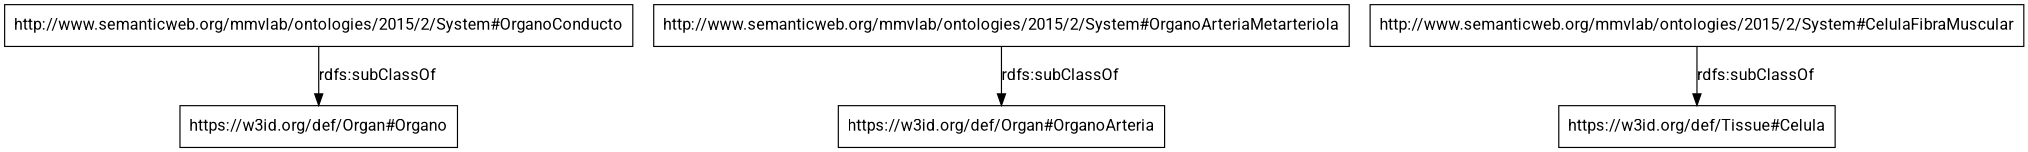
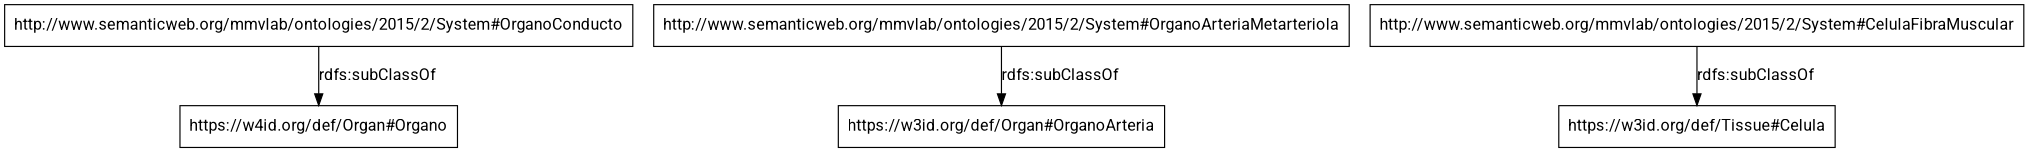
  digraph {
    rankdir=TB
    fontname=Roboto
    node [color=black shape=rectangle fontname=Roboto]
    edge [fontname=Roboto]
    "http://www.semanticweb.org/mmvlab/ontologies/2015/2/System#OrganoConducto"
-   "https://w3id.org/def/Organ#Organo"
+   "https://w3id.org/def/Organ#Organo" [label="https://w4id.org/def/Organ#Organo"]
    "http://www.semanticweb.org/mmvlab/ontologies/2015/2/System#OrganoArteriaMetarteriola"
    "https://w3id.org/def/Organ#OrganoArteria"
    "http://www.semanticweb.org/mmvlab/ontologies/2015/2/System#CelulaFibraMuscular"
    "https://w3id.org/def/Tissue#Celula"
    "http://www.semanticweb.org/mmvlab/ontologies/2015/2/System#OrganoConducto" -> "https://w3id.org/def/Organ#Organo" [label="rdfs:subClassOf"]
    "http://www.semanticweb.org/mmvlab/ontologies/2015/2/System#OrganoArteriaMetarteriola" -> "https://w3id.org/def/Organ#OrganoArteria" [label="rdfs:subClassOf"]
    "http://www.semanticweb.org/mmvlab/ontologies/2015/2/System#CelulaFibraMuscular" -> "https://w3id.org/def/Tissue#Celula" [label="rdfs:subClassOf"]
  }
